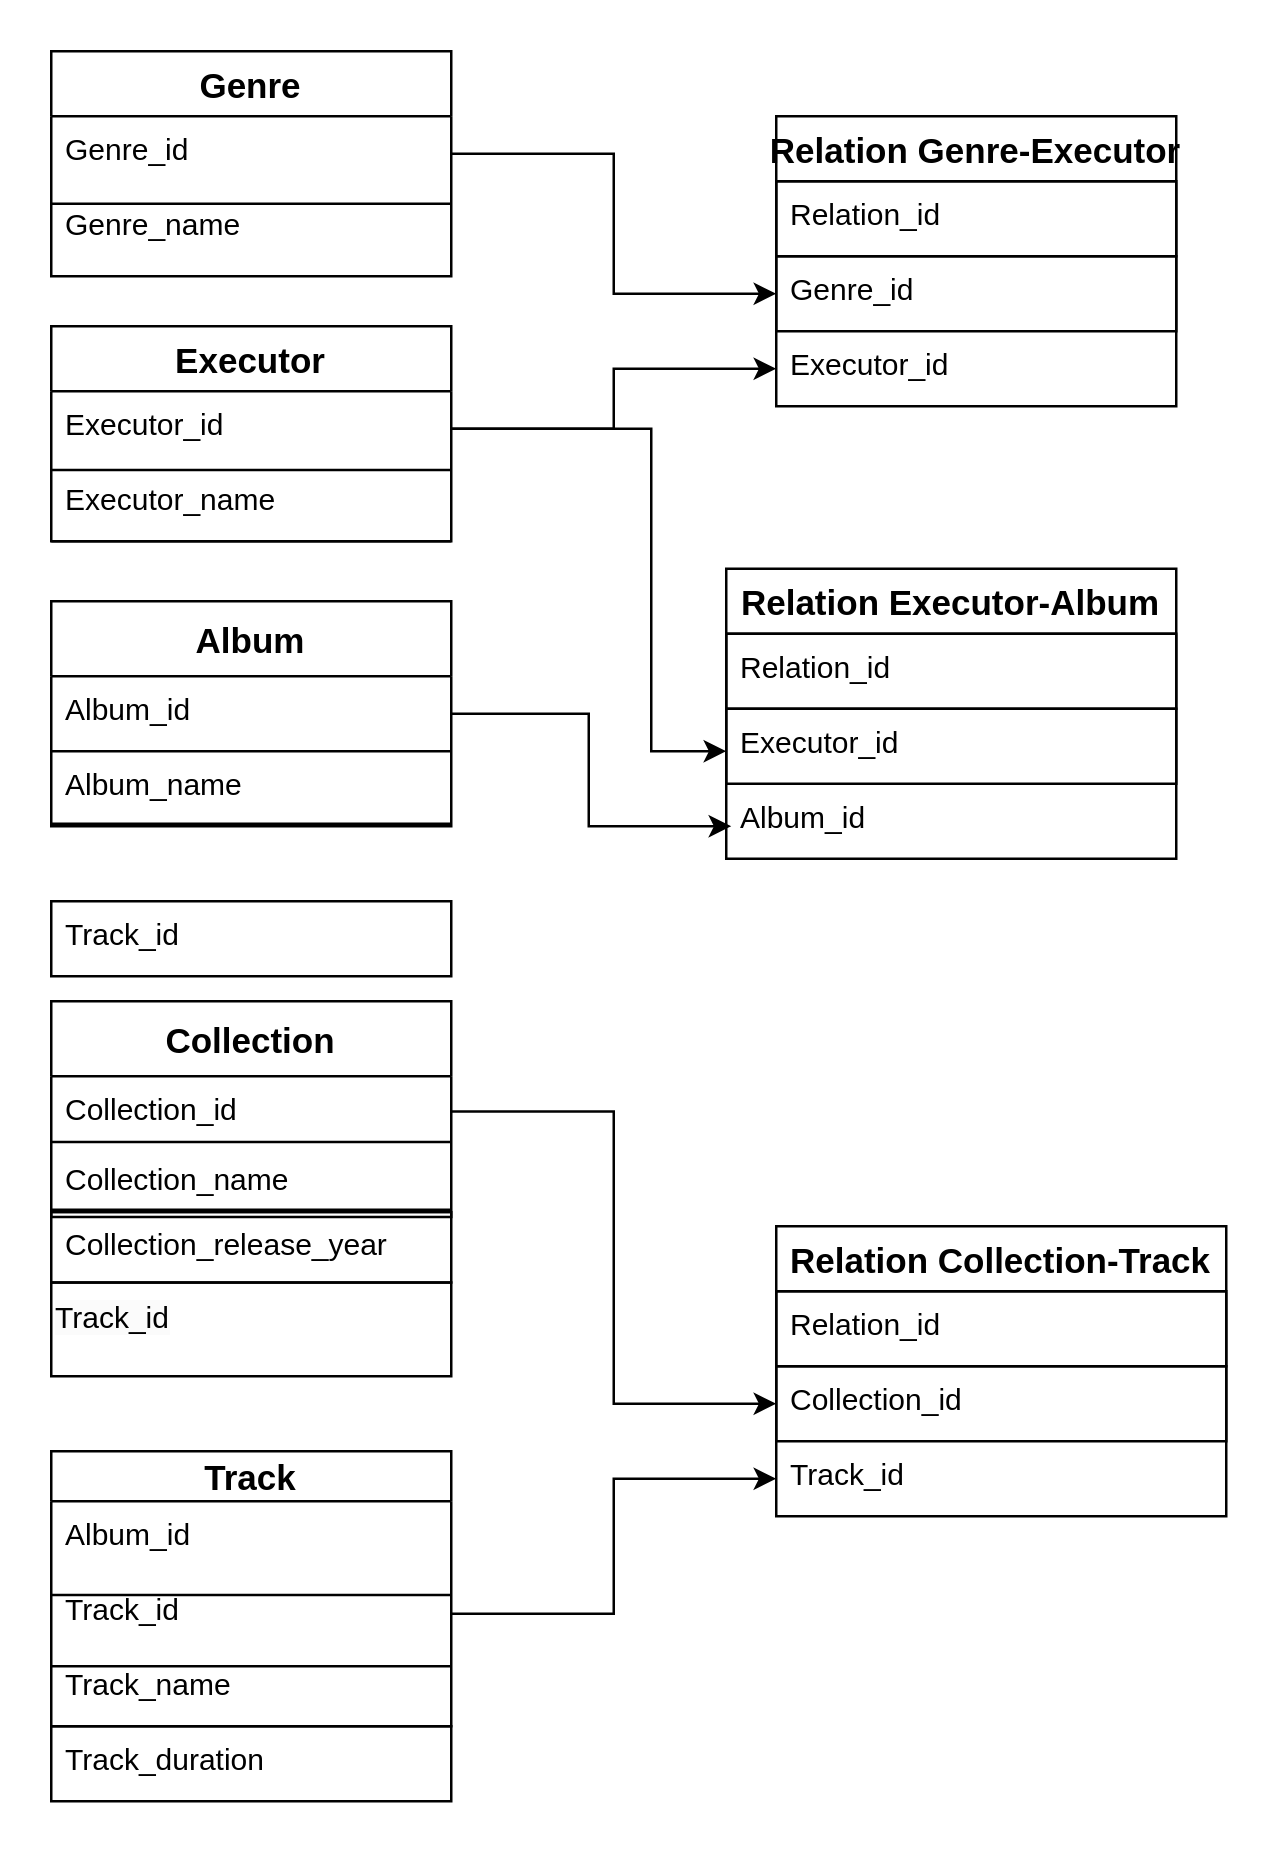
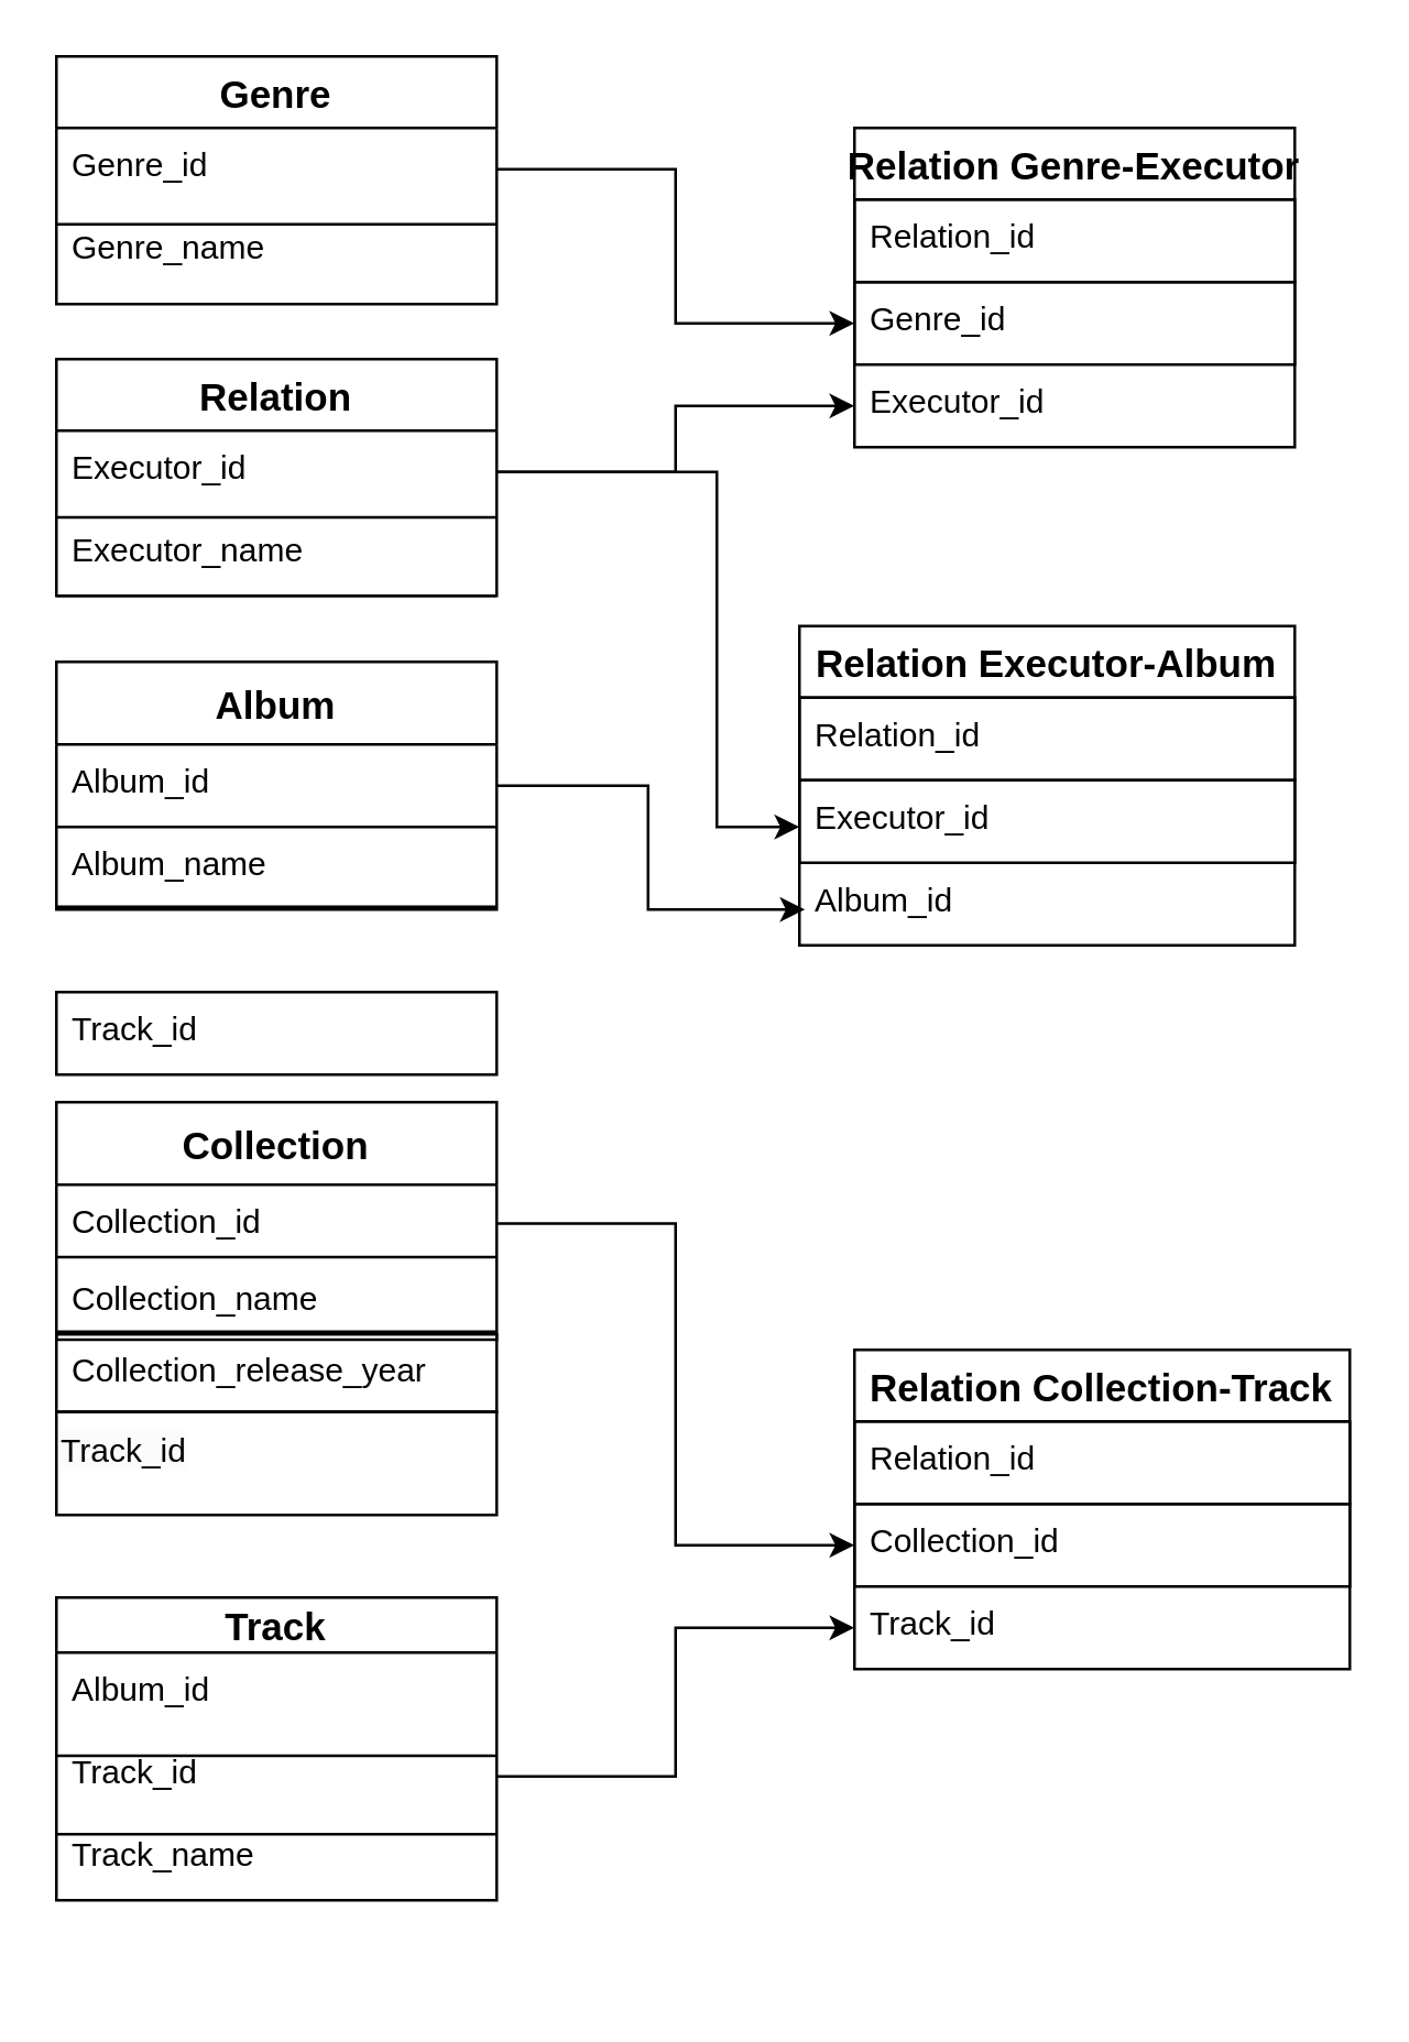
  <mxCell id="0" />
  <mxCell id="1" parent="0" />
  <mxCell id="2" value="Genre" style="swimlane;fontStyle=1;childLayout=stackLayout;horizontal=1;startSize=26;horizontalStack=0;resizeParent=1;resizeParentMax=0;resizeLast=0;collapsible=1;marginBottom=0;align=center;fontSize=14;" parent="1" vertex="1"><mxGeometry x="20" y="20" width="160" height="90" as="geometry" /></mxCell>
  <mxCell id="3" value="Genre_id&lt;div&gt;&lt;br&gt;&lt;/div&gt;" style="text;strokeColor=none;fillColor=none;spacingLeft=4;spacingRight=4;overflow=hidden;rotatable=0;points=[[0,0.5],[1,0.5]];portConstraint=eastwest;fontSize=12;whiteSpace=wrap;html=1;" parent="2" vertex="1"><mxGeometry y="26" width="160" height="30" as="geometry" /></mxCell>
  <mxCell id="4" value="" style="line;strokeWidth=1;rotatable=0;dashed=0;labelPosition=right;align=left;verticalAlign=middle;spacingTop=0;spacingLeft=6;points=[];portConstraint=eastwest;movable=0;resizable=0;deletable=0;editable=0;locked=1;connectable=0;" parent="2" vertex="1"><mxGeometry y="56" width="160" height="10" as="geometry" /></mxCell>
  <mxCell id="5" value="Genre_name" style="text;strokeColor=none;fillColor=none;spacingLeft=4;spacingRight=4;overflow=hidden;rotatable=0;points=[[0,0.5],[1,0.5]];portConstraint=eastwest;fontSize=12;whiteSpace=wrap;html=1;" parent="2" vertex="1"><mxGeometry y="56" width="160" height="34" as="geometry" /></mxCell>
- <mxCell id="6" value="Executor" style="swimlane;fontStyle=1;childLayout=stackLayout;horizontal=1;startSize=26;horizontalStack=0;resizeParent=1;resizeParentMax=0;resizeLast=0;collapsible=1;marginBottom=0;align=center;fontSize=14;" parent="1" vertex="1"><mxGeometry x="20" y="130" width="160" height="86" as="geometry" /></mxCell>
+ <mxCell id="6" value="Relation" style="swimlane;fontStyle=1;childLayout=stackLayout;horizontal=1;startSize=26;horizontalStack=0;resizeParent=1;resizeParentMax=0;resizeLast=0;collapsible=1;marginBottom=0;align=center;fontSize=14;" parent="1" vertex="1"><mxGeometry x="20" y="130" width="160" height="86" as="geometry" /></mxCell>
  <mxCell id="7" value="Executor_id" style="text;strokeColor=none;fillColor=none;spacingLeft=4;spacingRight=4;overflow=hidden;rotatable=0;points=[[0,0.5],[1,0.5]];portConstraint=eastwest;fontSize=12;whiteSpace=wrap;html=1;" parent="6" vertex="1"><mxGeometry y="26" width="160" height="30" as="geometry" /></mxCell>
  <mxCell id="8" value="" style="endArrow=none;html=1;rounded=0;" parent="6" edge="1"><mxGeometry relative="1" as="geometry"><mxPoint y="57.5" as="sourcePoint" /><mxPoint x="160" y="57.5" as="targetPoint" /></mxGeometry></mxCell>
  <mxCell id="9" value="Executor_name" style="text;strokeColor=none;fillColor=none;spacingLeft=4;spacingRight=4;overflow=hidden;rotatable=0;points=[[0,0.5],[1,0.5]];portConstraint=eastwest;fontSize=12;whiteSpace=wrap;html=1;" parent="6" vertex="1"><mxGeometry y="56" width="160" height="30" as="geometry" /></mxCell>
  <mxCell id="10" value="" style="endArrow=none;html=1;rounded=0;" parent="6" edge="1"><mxGeometry relative="1" as="geometry"><mxPoint y="86" as="sourcePoint" /><mxPoint x="160" y="86" as="targetPoint" /></mxGeometry></mxCell>
  <mxCell id="11" value="Relation Genre-Executor" style="swimlane;fontStyle=1;childLayout=stackLayout;horizontal=1;startSize=26;horizontalStack=0;resizeParent=1;resizeParentMax=0;resizeLast=0;collapsible=1;marginBottom=0;align=center;fontSize=14;" parent="1" vertex="1"><mxGeometry x="310" y="46" width="160" height="116" as="geometry" /></mxCell>
  <mxCell id="12" value="Relation_id" style="text;strokeColor=default;fillColor=none;spacingLeft=4;spacingRight=4;overflow=hidden;rotatable=0;points=[[0,0.5],[1,0.5]];portConstraint=eastwest;fontSize=12;whiteSpace=wrap;html=1;" parent="11" vertex="1"><mxGeometry y="26" width="160" height="30" as="geometry" /></mxCell>
  <mxCell id="13" value="Genre_id" style="text;strokeColor=default;fillColor=none;spacingLeft=4;spacingRight=4;overflow=hidden;rotatable=0;points=[[0,0.5],[1,0.5]];portConstraint=eastwest;fontSize=12;whiteSpace=wrap;html=1;" parent="11" vertex="1"><mxGeometry y="56" width="160" height="30" as="geometry" /></mxCell>
  <mxCell id="14" value="Executor_id" style="text;strokeColor=none;fillColor=none;spacingLeft=4;spacingRight=4;overflow=hidden;rotatable=0;points=[[0,0.5],[1,0.5]];portConstraint=eastwest;fontSize=12;whiteSpace=wrap;html=1;" parent="11" vertex="1"><mxGeometry y="86" width="160" height="30" as="geometry" /></mxCell>
  <mxCell id="15" value="" style="group" parent="1" vertex="1" connectable="0"><mxGeometry x="20" y="580" width="160" height="140" as="geometry" /></mxCell>
  <mxCell id="16" value="Track" style="swimlane;fontStyle=1;childLayout=stackLayout;horizontal=1;startSize=20;horizontalStack=0;resizeParent=1;resizeParentMax=0;resizeLast=0;collapsible=1;marginBottom=0;align=center;fontSize=14;movable=1;resizable=1;rotatable=1;deletable=1;editable=1;locked=0;connectable=1;" parent="15" vertex="1"><mxGeometry width="160" height="110" as="geometry" /></mxCell>
  <mxCell id="17" value="Album_id" style="text;strokeColor=none;fillColor=none;spacingLeft=4;spacingRight=4;overflow=hidden;rotatable=0;points=[[0,0.5],[1,0.5]];portConstraint=eastwest;fontSize=12;whiteSpace=wrap;html=1;" parent="16" vertex="1"><mxGeometry y="20" width="160" height="30" as="geometry" /></mxCell>
  <mxCell id="18" value="" style="endArrow=none;html=1;rounded=0;" parent="16" edge="1"><mxGeometry relative="1" as="geometry"><mxPoint y="57.5" as="sourcePoint" /><mxPoint x="160" y="57.5" as="targetPoint" /></mxGeometry></mxCell>
  <mxCell id="19" value="Track_id" style="text;strokeColor=none;fillColor=none;spacingLeft=4;spacingRight=4;overflow=hidden;rotatable=0;points=[[0,0.5],[1,0.5]];portConstraint=eastwest;fontSize=12;whiteSpace=wrap;html=1;" parent="16" vertex="1"><mxGeometry y="50" width="160" height="30" as="geometry" /></mxCell>
  <mxCell id="20" value="" style="endArrow=none;html=1;rounded=0;" parent="16" edge="1"><mxGeometry relative="1" as="geometry"><mxPoint y="86" as="sourcePoint" /><mxPoint x="160" y="86" as="targetPoint" /></mxGeometry></mxCell>
  <mxCell id="21" value="Track_name" style="text;strokeColor=none;fillColor=none;spacingLeft=4;spacingRight=4;overflow=hidden;rotatable=0;points=[[0,0.5],[1,0.5]];portConstraint=eastwest;fontSize=12;whiteSpace=wrap;html=1;" parent="16" vertex="1"><mxGeometry y="80" width="160" height="30" as="geometry" /></mxCell>
- <mxCell id="22" value="Track_duration" style="text;strokeColor=default;fillColor=none;spacingLeft=4;spacingRight=4;overflow=hidden;rotatable=1;points=[[0,0.5],[1,0.5]];portConstraint=eastwest;fontSize=12;whiteSpace=wrap;html=1;movable=1;resizable=1;deletable=1;editable=1;locked=0;connectable=1;" parent="15" vertex="1"><mxGeometry y="110" width="160" height="30" as="geometry" /></mxCell>
  <mxCell id="23" value="" style="group" parent="1" vertex="1" connectable="0"><mxGeometry x="20" y="240" width="160" height="150" as="geometry" /></mxCell>
  <mxCell id="24" value="" style="group" parent="23" vertex="1" connectable="0"><mxGeometry width="160" height="120" as="geometry" /></mxCell>
  <mxCell id="25" value="Album" style="swimlane;fontStyle=1;childLayout=stackLayout;horizontal=1;startSize=30;horizontalStack=0;resizeParent=1;resizeParentMax=0;resizeLast=0;collapsible=1;marginBottom=0;align=center;fontSize=14;" parent="24" vertex="1"><mxGeometry width="160" height="90" as="geometry" /></mxCell>
  <mxCell id="26" value="" style="endArrow=none;html=1;rounded=0;" parent="25" edge="1"><mxGeometry relative="1" as="geometry"><mxPoint y="60" as="sourcePoint" /><mxPoint x="160" y="60" as="targetPoint" /></mxGeometry></mxCell>
  <mxCell id="27" value="Album_id" style="text;strokeColor=none;fillColor=none;spacingLeft=4;spacingRight=4;overflow=hidden;rotatable=0;points=[[0,0.5],[1,0.5]];portConstraint=eastwest;fontSize=12;whiteSpace=wrap;html=1;" parent="25" vertex="1"><mxGeometry y="30" width="160" height="30" as="geometry" /></mxCell>
  <mxCell id="28" value="" style="endArrow=none;html=1;rounded=0;" parent="25" edge="1"><mxGeometry relative="1" as="geometry"><mxPoint y="89" as="sourcePoint" /><mxPoint x="160" y="89" as="targetPoint" /></mxGeometry></mxCell>
  <mxCell id="29" value="Album_name" style="text;strokeColor=none;fillColor=none;spacingLeft=4;spacingRight=4;overflow=hidden;rotatable=0;points=[[0,0.5],[1,0.5]];portConstraint=eastwest;fontSize=12;whiteSpace=wrap;html=1;" parent="25" vertex="1"><mxGeometry y="60" width="160" height="30" as="geometry" /></mxCell>
  <mxCell id="30" value="Track_id" style="text;strokeColor=default;fillColor=none;spacingLeft=4;spacingRight=4;overflow=hidden;rotatable=1;points=[[0,0.5,0,0,0],[1,0.5,0,0,0]];portConstraint=eastwest;fontSize=12;whiteSpace=wrap;html=1;movable=1;resizable=1;deletable=1;editable=1;locked=0;connectable=1;" vertex="1" parent="23"><mxGeometry y="120" width="160" height="30" as="geometry" /></mxCell>
  <mxCell id="31" value="Relation Executor-Album" style="swimlane;fontStyle=1;childLayout=stackLayout;horizontal=1;startSize=26;horizontalStack=0;resizeParent=1;resizeParentMax=0;resizeLast=0;collapsible=1;marginBottom=0;align=center;fontSize=14;" parent="1" vertex="1"><mxGeometry x="290" y="227" width="180" height="116" as="geometry" /></mxCell>
  <mxCell id="32" value="Relation_id" style="text;strokeColor=default;fillColor=none;spacingLeft=4;spacingRight=4;overflow=hidden;rotatable=0;points=[[0,0.5],[1,0.5]];portConstraint=eastwest;fontSize=12;whiteSpace=wrap;html=1;" parent="31" vertex="1"><mxGeometry y="26" width="180" height="30" as="geometry" /></mxCell>
  <mxCell id="33" value="Executor_id" style="text;strokeColor=default;fillColor=none;spacingLeft=4;spacingRight=4;overflow=hidden;rotatable=0;points=[[0,0.5],[1,0.5]];portConstraint=eastwest;fontSize=12;whiteSpace=wrap;html=1;" parent="31" vertex="1"><mxGeometry y="56" width="180" height="30" as="geometry" /></mxCell>
  <mxCell id="34" value="Album_id" style="text;strokeColor=none;fillColor=none;spacingLeft=4;spacingRight=4;overflow=hidden;rotatable=0;points=[[0,0.5],[1,0.5]];portConstraint=eastwest;fontSize=12;whiteSpace=wrap;html=1;" parent="31" vertex="1"><mxGeometry y="86" width="180" height="30" as="geometry" /></mxCell>
  <mxCell id="35" value="" style="group" parent="1" vertex="1" connectable="0"><mxGeometry x="20" y="400" width="160" height="150" as="geometry" /></mxCell>
  <mxCell id="36" value="" style="group" parent="35" vertex="1" connectable="0"><mxGeometry width="160" height="112.5" as="geometry" /></mxCell>
  <mxCell id="37" value="Collection" style="swimlane;fontStyle=1;childLayout=stackLayout;horizontal=1;startSize=30;horizontalStack=0;resizeParent=1;resizeParentMax=0;resizeLast=0;collapsible=1;marginBottom=0;align=center;fontSize=14;" parent="36" vertex="1"><mxGeometry width="160" height="86.25" as="geometry" /></mxCell>
  <mxCell id="38" value="" style="endArrow=none;html=1;rounded=0;" parent="37" edge="1"><mxGeometry relative="1" as="geometry"><mxPoint y="56.25" as="sourcePoint" /><mxPoint x="160" y="56.25" as="targetPoint" /></mxGeometry></mxCell>
  <mxCell id="39" value="Collection_id" style="text;strokeColor=none;fillColor=none;spacingLeft=4;spacingRight=4;overflow=hidden;rotatable=0;points=[[0,0.5],[1,0.5]];portConstraint=eastwest;fontSize=12;whiteSpace=wrap;html=1;" parent="37" vertex="1"><mxGeometry y="30" width="160" height="28.125" as="geometry" /></mxCell>
  <mxCell id="40" value="" style="endArrow=none;html=1;rounded=0;" parent="37" edge="1"><mxGeometry relative="1" as="geometry"><mxPoint y="83.438" as="sourcePoint" /><mxPoint x="160" y="83.438" as="targetPoint" /></mxGeometry></mxCell>
  <mxCell id="41" value="Collection_name" style="text;strokeColor=none;fillColor=none;spacingLeft=4;spacingRight=4;overflow=hidden;rotatable=0;points=[[0,0.5],[1,0.5]];portConstraint=eastwest;fontSize=12;whiteSpace=wrap;html=1;" parent="37" vertex="1"><mxGeometry y="58.125" width="160" height="28.125" as="geometry" /></mxCell>
  <mxCell id="42" value="Collection_release_year" style="text;strokeColor=default;fillColor=none;spacingLeft=4;spacingRight=4;overflow=hidden;rotatable=1;points=[[0,0.5,0,0,0],[1,0.5,0,0,0]];portConstraint=eastwest;fontSize=12;whiteSpace=wrap;html=1;movable=1;resizable=1;deletable=1;editable=1;locked=0;connectable=1;" parent="36" vertex="1"><mxGeometry y="84.375" width="160" height="28.125" as="geometry" /></mxCell>
  <mxCell id="43" value="&lt;span style=&quot;color: rgb(0, 0, 0); font-family: Helvetica; font-size: 12px; font-style: normal; font-variant-ligatures: normal; font-variant-caps: normal; font-weight: 400; letter-spacing: normal; orphans: 2; text-align: left; text-indent: 0px; text-transform: none; widows: 2; word-spacing: 0px; -webkit-text-stroke-width: 0px; white-space: normal; background-color: rgb(251, 251, 251); text-decoration-thickness: initial; text-decoration-style: initial; text-decoration-color: initial; display: inline !important; float: none;&quot;&gt;Track_id&lt;/span&gt;" style="text;whiteSpace=wrap;html=1;strokeColor=default;" vertex="1" parent="35"><mxGeometry y="112.5" width="160" height="37.5" as="geometry" /></mxCell>
  <mxCell id="44" style="edgeStyle=orthogonalEdgeStyle;rounded=0;orthogonalLoop=1;jettySize=auto;html=1;exitX=1;exitY=0.5;exitDx=0;exitDy=0;entryX=0;entryY=0.5;entryDx=0;entryDy=0;" parent="1" source="3" target="13" edge="1"><mxGeometry relative="1" as="geometry" /></mxCell>
  <mxCell id="45" style="edgeStyle=orthogonalEdgeStyle;rounded=0;orthogonalLoop=1;jettySize=auto;html=1;exitX=1;exitY=0.5;exitDx=0;exitDy=0;entryX=0;entryY=0.5;entryDx=0;entryDy=0;" parent="1" source="7" target="14" edge="1"><mxGeometry relative="1" as="geometry"><Array as="points"><mxPoint x="245" y="171" /><mxPoint x="245" y="147" /></Array></mxGeometry></mxCell>
  <mxCell id="46" style="edgeStyle=orthogonalEdgeStyle;rounded=0;orthogonalLoop=1;jettySize=auto;html=1;exitX=1;exitY=0.5;exitDx=0;exitDy=0;" parent="1" source="7" edge="1"><mxGeometry relative="1" as="geometry"><mxPoint x="290" y="300" as="targetPoint" /><Array as="points"><mxPoint x="260" y="171" /><mxPoint x="260" y="300" /><mxPoint x="290" y="300" /></Array></mxGeometry></mxCell>
  <mxCell id="47" style="edgeStyle=orthogonalEdgeStyle;rounded=0;orthogonalLoop=1;jettySize=auto;html=1;exitX=1;exitY=0.5;exitDx=0;exitDy=0;" parent="1" source="27" edge="1"><mxGeometry relative="1" as="geometry"><mxPoint x="292" y="330" as="targetPoint" /><Array as="points"><mxPoint x="235" y="285" /><mxPoint x="235" y="330" /><mxPoint x="292" y="330" /></Array></mxGeometry></mxCell>
  <mxCell id="48" value="Relation Collection-Track" style="swimlane;fontStyle=1;childLayout=stackLayout;horizontal=1;startSize=26;horizontalStack=0;resizeParent=1;resizeParentMax=0;resizeLast=0;collapsible=1;marginBottom=0;align=center;fontSize=14;" vertex="1" parent="1"><mxGeometry x="310" y="490" width="180" height="116" as="geometry" /></mxCell>
  <mxCell id="49" value="Relation_id" style="text;strokeColor=default;fillColor=none;spacingLeft=4;spacingRight=4;overflow=hidden;rotatable=0;points=[[0,0.5],[1,0.5]];portConstraint=eastwest;fontSize=12;whiteSpace=wrap;html=1;" vertex="1" parent="48"><mxGeometry y="26" width="180" height="30" as="geometry" /></mxCell>
  <mxCell id="50" value="Collection_id" style="text;strokeColor=default;fillColor=none;spacingLeft=4;spacingRight=4;overflow=hidden;rotatable=0;points=[[0,0.5],[1,0.5]];portConstraint=eastwest;fontSize=12;whiteSpace=wrap;html=1;" vertex="1" parent="48"><mxGeometry y="56" width="180" height="30" as="geometry" /></mxCell>
  <mxCell id="51" value="Track_id" style="text;strokeColor=none;fillColor=none;spacingLeft=4;spacingRight=4;overflow=hidden;rotatable=0;points=[[0,0.5],[1,0.5]];portConstraint=eastwest;fontSize=12;whiteSpace=wrap;html=1;" vertex="1" parent="48"><mxGeometry y="86" width="180" height="30" as="geometry" /></mxCell>
  <mxCell id="52" style="edgeStyle=orthogonalEdgeStyle;rounded=0;orthogonalLoop=1;jettySize=auto;html=1;exitX=1;exitY=0.5;exitDx=0;exitDy=0;entryX=0;entryY=0.5;entryDx=0;entryDy=0;" edge="1" parent="1" source="39" target="50"><mxGeometry relative="1" as="geometry" /></mxCell>
  <mxCell id="53" style="edgeStyle=orthogonalEdgeStyle;rounded=0;orthogonalLoop=1;jettySize=auto;html=1;exitX=1;exitY=0.5;exitDx=0;exitDy=0;entryX=0;entryY=0.5;entryDx=0;entryDy=0;" edge="1" parent="1" source="19" target="51"><mxGeometry relative="1" as="geometry" /></mxCell>
